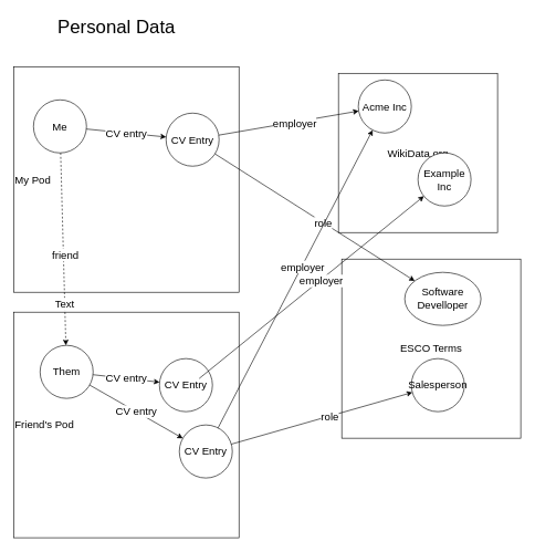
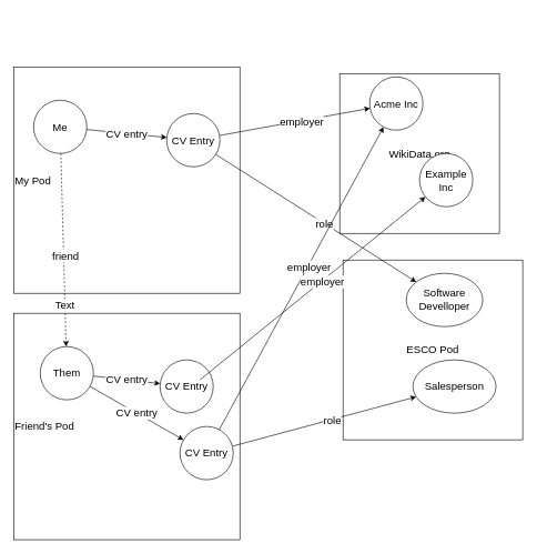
  <mxCell id="0" />
  <mxCell id="1" parent="0" />
- <mxCell id="2" value="ESCO Terms" style="whiteSpace=wrap;html=1;aspect=fixed;fontSize=16;" vertex="1" parent="1"><mxGeometry x="515" y="390" width="270" height="270" as="geometry" /></mxCell>
+ <mxCell id="2" value="ESCO Pod" style="whiteSpace=wrap;html=1;aspect=fixed;fontSize=16;" vertex="1" parent="1"><mxGeometry x="515" y="390" width="270" height="270" as="geometry" /></mxCell>
  <mxCell id="3" value="My Pod" style="whiteSpace=wrap;html=1;aspect=fixed;align=left;fontSize=16;" vertex="1" parent="1"><mxGeometry x="20" y="100" width="340" height="340" as="geometry" /></mxCell>
  <mxCell id="4" value="WikiData.org" style="whiteSpace=wrap;html=1;aspect=fixed;fontSize=16;" vertex="1" parent="1"><mxGeometry x="510" y="110" width="240" height="240" as="geometry" /></mxCell>
- <mxCell id="5" value="Acme Inc" style="ellipse;whiteSpace=wrap;html=1;aspect=fixed;fontSize=16;" vertex="1" parent="1"><mxGeometry x="540" y="120" width="80" height="80" as="geometry" /></mxCell>
+ <mxCell id="5" value="Acme Inc" style="ellipse;whiteSpace=wrap;html=1;aspect=fixed;fontSize=16;" vertex="1" parent="1"><mxGeometry x="555" y="115" width="80" height="80" as="geometry" /></mxCell>
  <mxCell id="6" value="Software Develloper" style="ellipse;whiteSpace=wrap;html=1;aspect=fixed;fontSize=16;" vertex="1" parent="1"><mxGeometry x="610" y="410" width="115" height="80" as="geometry" /></mxCell>
  <mxCell id="7" value="Me" style="ellipse;whiteSpace=wrap;html=1;aspect=fixed;fontSize=16;" vertex="1" parent="1"><mxGeometry x="50" y="150" width="80" height="80" as="geometry" /></mxCell>
  <mxCell id="8" value="CV Entry" style="ellipse;whiteSpace=wrap;html=1;aspect=fixed;fontSize=16;" vertex="1" parent="1"><mxGeometry x="250" y="170" width="80" height="80" as="geometry" /></mxCell>
  <mxCell id="9" value="CV entry" style="endArrow=classic;html=1;rounded=0;fontSize=16;" edge="1" parent="1" source="7" target="8"><mxGeometry width="50" height="50" relative="1" as="geometry"><mxPoint x="290" y="210" as="sourcePoint" /><mxPoint x="340" y="160" as="targetPoint" /></mxGeometry></mxCell>
  <mxCell id="10" value="" style="endArrow=classic;html=1;rounded=0;fontSize=16;" edge="1" parent="1" source="8" target="5"><mxGeometry width="50" height="50" relative="1" as="geometry"><mxPoint x="490" y="440" as="sourcePoint" /><mxPoint x="540" y="390" as="targetPoint" /></mxGeometry></mxCell>
  <mxCell id="11" value="employer" style="edgeLabel;html=1;align=center;verticalAlign=middle;resizable=0;points=[];fontSize=16;" vertex="1" connectable="0" parent="10"><mxGeometry x="0.083" y="-1" relative="1" as="geometry"><mxPoint as="offset" /></mxGeometry></mxCell>
  <mxCell id="12" value="" style="endArrow=classic;html=1;rounded=0;fontSize=16;" edge="1" parent="1" source="8" target="6"><mxGeometry width="50" height="50" relative="1" as="geometry"><mxPoint x="210" y="370" as="sourcePoint" /><mxPoint x="620" y="370" as="targetPoint" /></mxGeometry></mxCell>
  <mxCell id="13" value="role" style="edgeLabel;html=1;align=center;verticalAlign=middle;resizable=0;points=[];fontSize=16;" vertex="1" connectable="0" parent="12"><mxGeometry x="0.083" y="-1" relative="1" as="geometry"><mxPoint as="offset" /></mxGeometry></mxCell>
  <mxCell id="14" value="Friend's Pod" style="whiteSpace=wrap;html=1;aspect=fixed;align=left;fontSize=16;" vertex="1" parent="1"><mxGeometry x="20" y="470" width="340" height="340" as="geometry" /></mxCell>
  <mxCell id="15" value="Them" style="ellipse;whiteSpace=wrap;html=1;aspect=fixed;fontSize=16;" vertex="1" parent="1"><mxGeometry x="60" y="520" width="80" height="80" as="geometry" /></mxCell>
  <mxCell id="16" value="" style="endArrow=classic;html=1;rounded=0;fontSize=16;dashed=1;" edge="1" parent="1" source="7" target="15"><mxGeometry width="50" height="50" relative="1" as="geometry"><mxPoint x="115.048" y="237.062" as="sourcePoint" /><mxPoint x="154.77" y="333.013" as="targetPoint" /></mxGeometry></mxCell>
  <mxCell id="17" value="Text" style="edgeLabel;html=1;align=center;verticalAlign=middle;resizable=0;points=[];fontSize=16;" vertex="1" connectable="0" parent="16"><mxGeometry x="0.572" y="-1" relative="1" as="geometry"><mxPoint as="offset" /></mxGeometry></mxCell>
  <mxCell id="18" value="friend" style="edgeLabel;html=1;align=center;verticalAlign=middle;resizable=0;points=[];fontSize=16;" vertex="1" connectable="0" parent="16"><mxGeometry x="0.062" y="2" relative="1" as="geometry"><mxPoint as="offset" /></mxGeometry></mxCell>
  <mxCell id="19" value="CV Entry" style="ellipse;whiteSpace=wrap;html=1;aspect=fixed;fontSize=16;" vertex="1" parent="1"><mxGeometry x="240" y="540" width="80" height="80" as="geometry" /></mxCell>
  <mxCell id="20" value="CV Entry" style="ellipse;whiteSpace=wrap;html=1;aspect=fixed;fontSize=16;" vertex="1" parent="1"><mxGeometry x="270" y="640" width="80" height="80" as="geometry" /></mxCell>
- <mxCell id="21" value="Salesperson" style="ellipse;whiteSpace=wrap;html=1;aspect=fixed;fontSize=16;" vertex="1" parent="1"><mxGeometry x="620" y="540" width="80" height="80" as="geometry" /></mxCell>
+ <mxCell id="21" value="Salesperson" style="ellipse;whiteSpace=wrap;html=1;aspect=fixed;fontSize=16;" vertex="1" parent="1"><mxGeometry x="620" y="540" width="125" height="80" as="geometry" /></mxCell>
  <mxCell id="22" value="" style="endArrow=classic;html=1;rounded=0;fontSize=16;" edge="1" parent="1" source="20" target="21"><mxGeometry width="50" height="50" relative="1" as="geometry"><mxPoint x="207.074" y="385.018" as="sourcePoint" /><mxPoint x="602.916" y="545.008" as="targetPoint" /></mxGeometry></mxCell>
  <mxCell id="23" value="role" style="edgeLabel;html=1;align=center;verticalAlign=middle;resizable=0;points=[];fontSize=16;" vertex="1" connectable="0" parent="22"><mxGeometry x="0.083" y="-1" relative="1" as="geometry"><mxPoint as="offset" /></mxGeometry></mxCell>
  <mxCell id="24" value="" style="endArrow=classic;html=1;rounded=0;fontSize=16;" edge="1" parent="1" source="20" target="5"><mxGeometry width="50" height="50" relative="1" as="geometry"><mxPoint x="205.188" y="350.979" as="sourcePoint" /><mxPoint x="614.828" y="129.051" as="targetPoint" /></mxGeometry></mxCell>
  <mxCell id="25" value="employer" style="edgeLabel;html=1;align=center;verticalAlign=middle;resizable=0;points=[];fontSize=16;" vertex="1" connectable="0" parent="24"><mxGeometry x="0.083" y="-1" relative="1" as="geometry"><mxPoint as="offset" /></mxGeometry></mxCell>
  <mxCell id="26" value="Example Inc" style="ellipse;whiteSpace=wrap;html=1;aspect=fixed;fontSize=16;" vertex="1" parent="1"><mxGeometry x="630" y="230" width="80" height="80" as="geometry" /></mxCell>
  <mxCell id="27" value="CV entry" style="endArrow=classic;html=1;rounded=0;fontSize=16;" edge="1" parent="1" source="15" target="20"><mxGeometry width="50" height="50" relative="1" as="geometry"><mxPoint x="124.221" y="231.833" as="sourcePoint" /><mxPoint x="205.702" y="338.226" as="targetPoint" /></mxGeometry></mxCell>
  <mxCell id="28" value="CV entry" style="endArrow=classic;html=1;rounded=0;fontSize=16;" edge="1" parent="1" source="15" target="19"><mxGeometry width="50" height="50" relative="1" as="geometry"><mxPoint x="134.221" y="241.833" as="sourcePoint" /><mxPoint x="215.702" y="348.226" as="targetPoint" /></mxGeometry></mxCell>
  <mxCell id="29" value="" style="endArrow=classic;html=1;rounded=0;exitX=0.75;exitY=0.375;exitDx=0;exitDy=0;exitPerimeter=0;fontSize=16;" edge="1" parent="1" source="19" target="26"><mxGeometry width="50" height="50" relative="1" as="geometry"><mxPoint x="290.165" y="725.455" as="sourcePoint" /><mxPoint x="629.812" y="144.532" as="targetPoint" /></mxGeometry></mxCell>
  <mxCell id="30" value="employer" style="edgeLabel;html=1;align=center;verticalAlign=middle;resizable=0;points=[];fontSize=16;" vertex="1" connectable="0" parent="29"><mxGeometry x="0.083" y="-1" relative="1" as="geometry"><mxPoint as="offset" /></mxGeometry></mxCell>
- <mxCell id="31" value="Personal Data" style="text;html=1;align=center;verticalAlign=middle;resizable=0;points=[];autosize=1;strokeColor=none;fillColor=none;fontSize=28;" vertex="1" parent="1"><mxGeometry x="80" y="20" width="190" height="40" as="geometry" /></mxCell>
